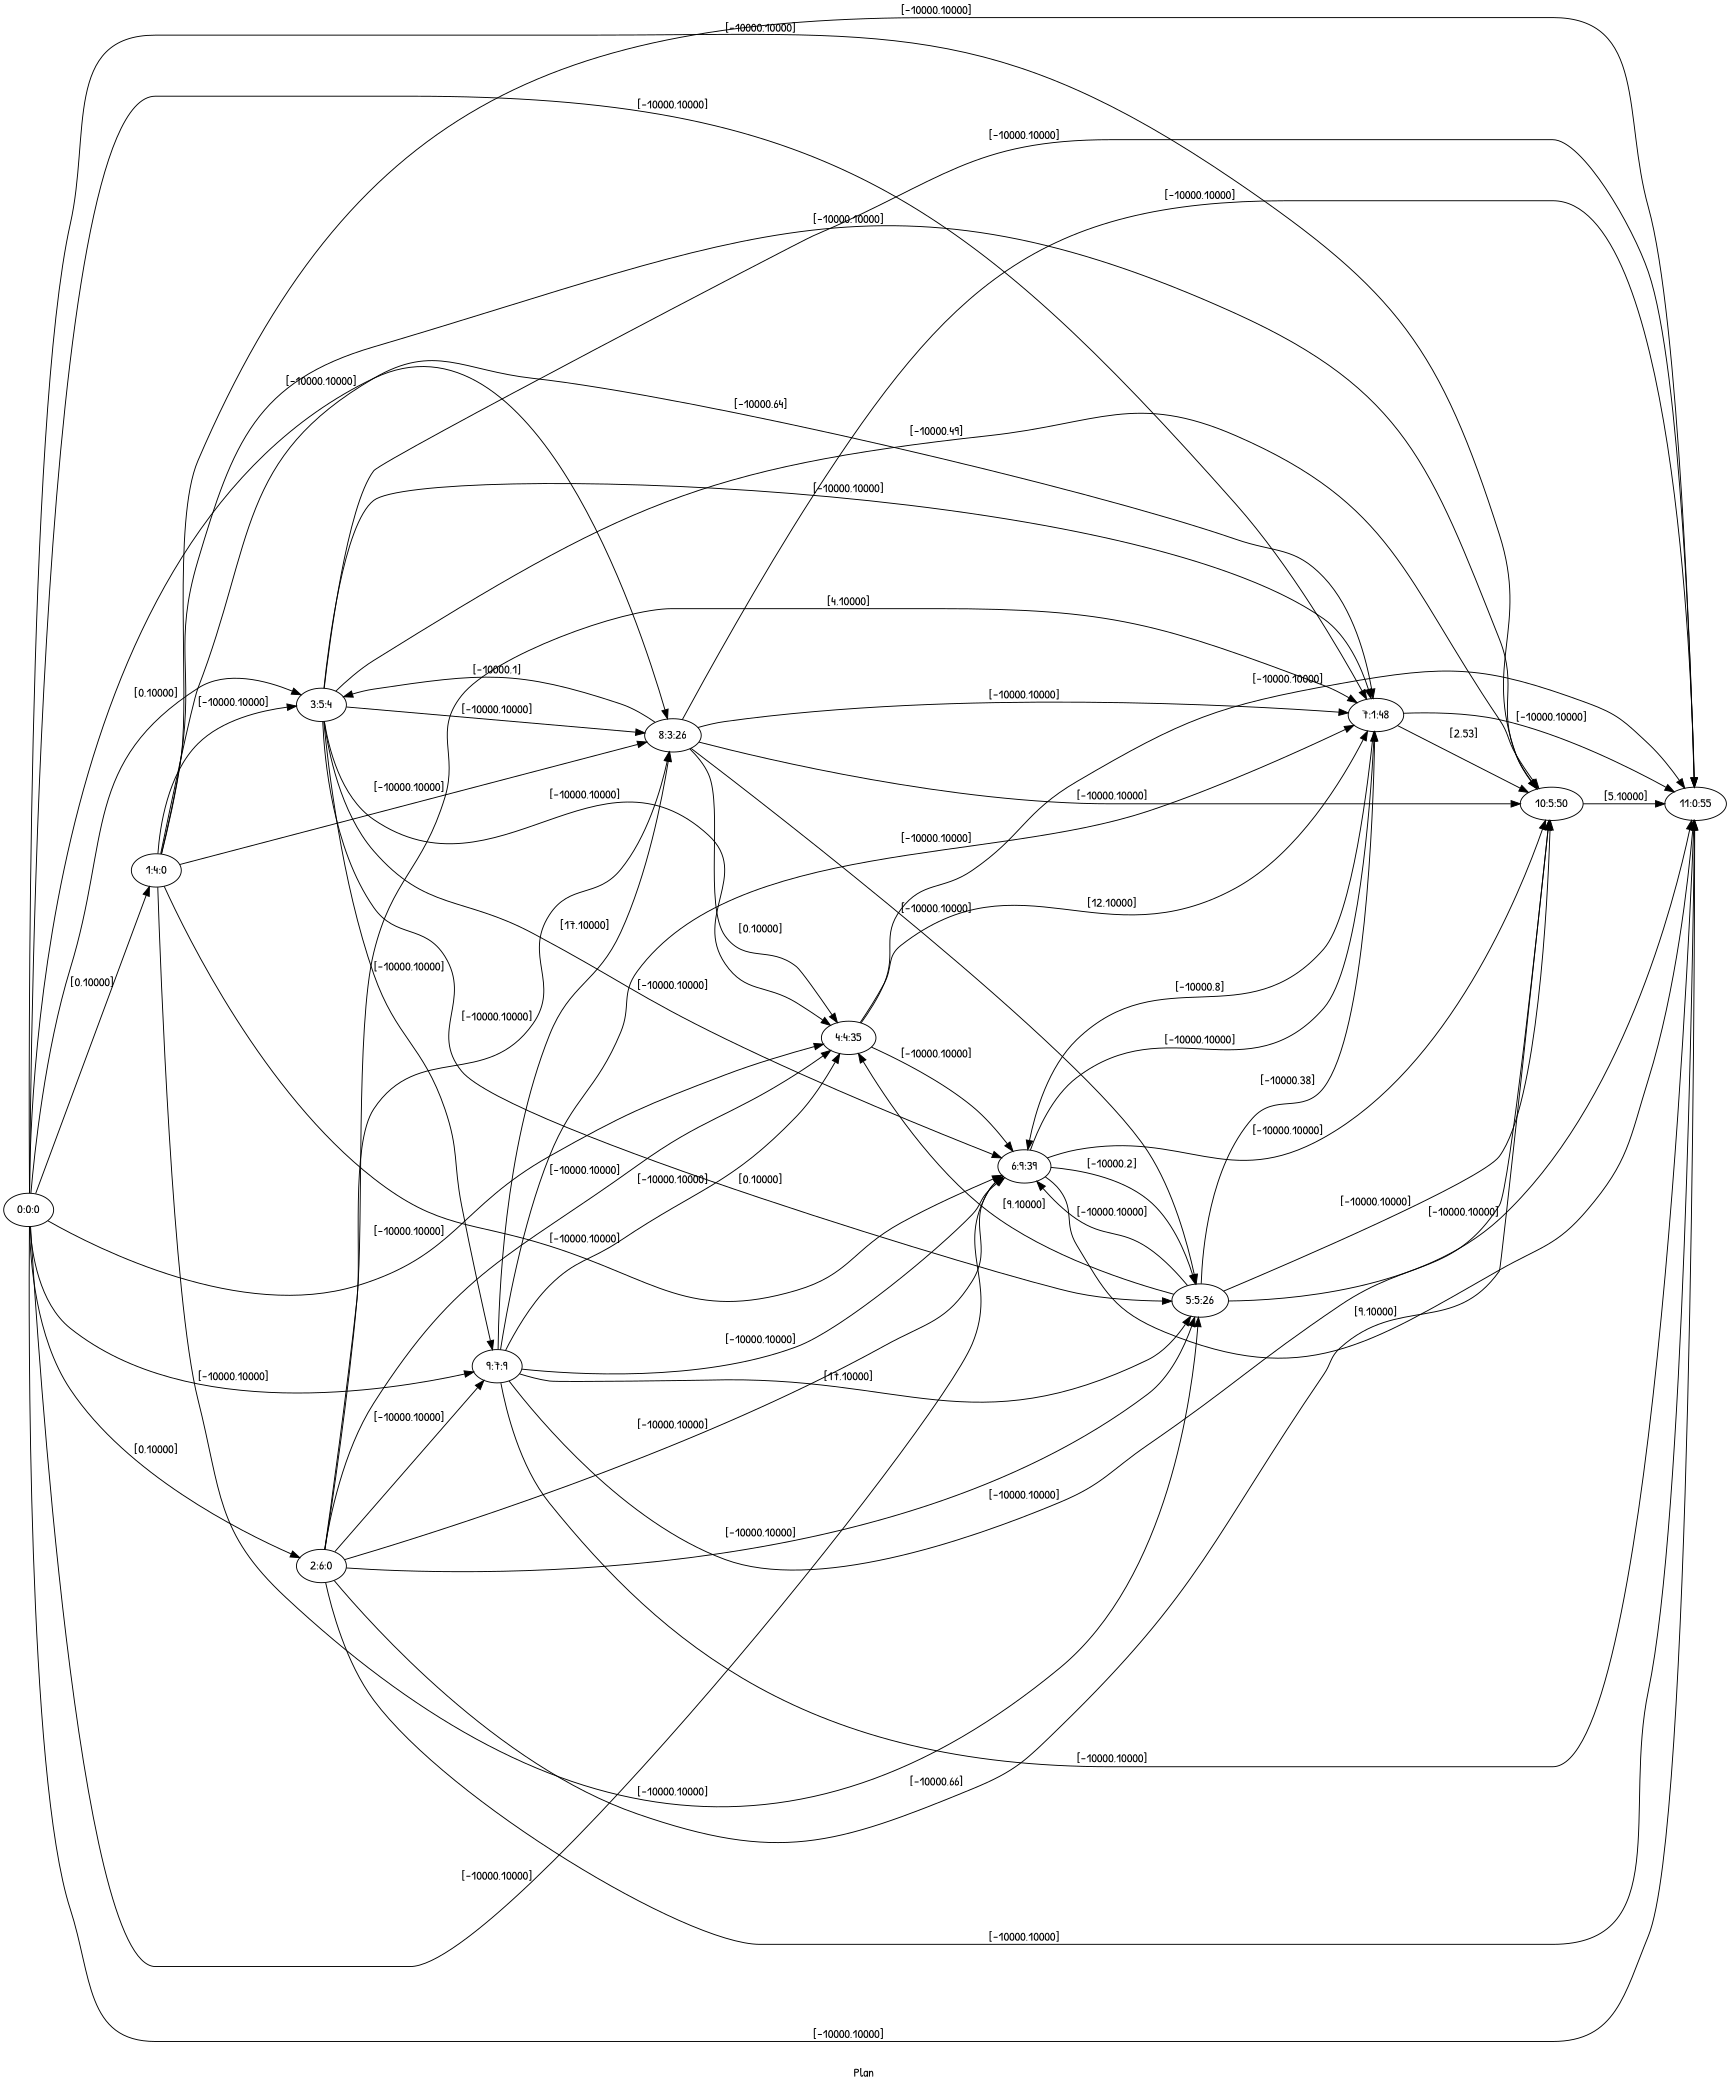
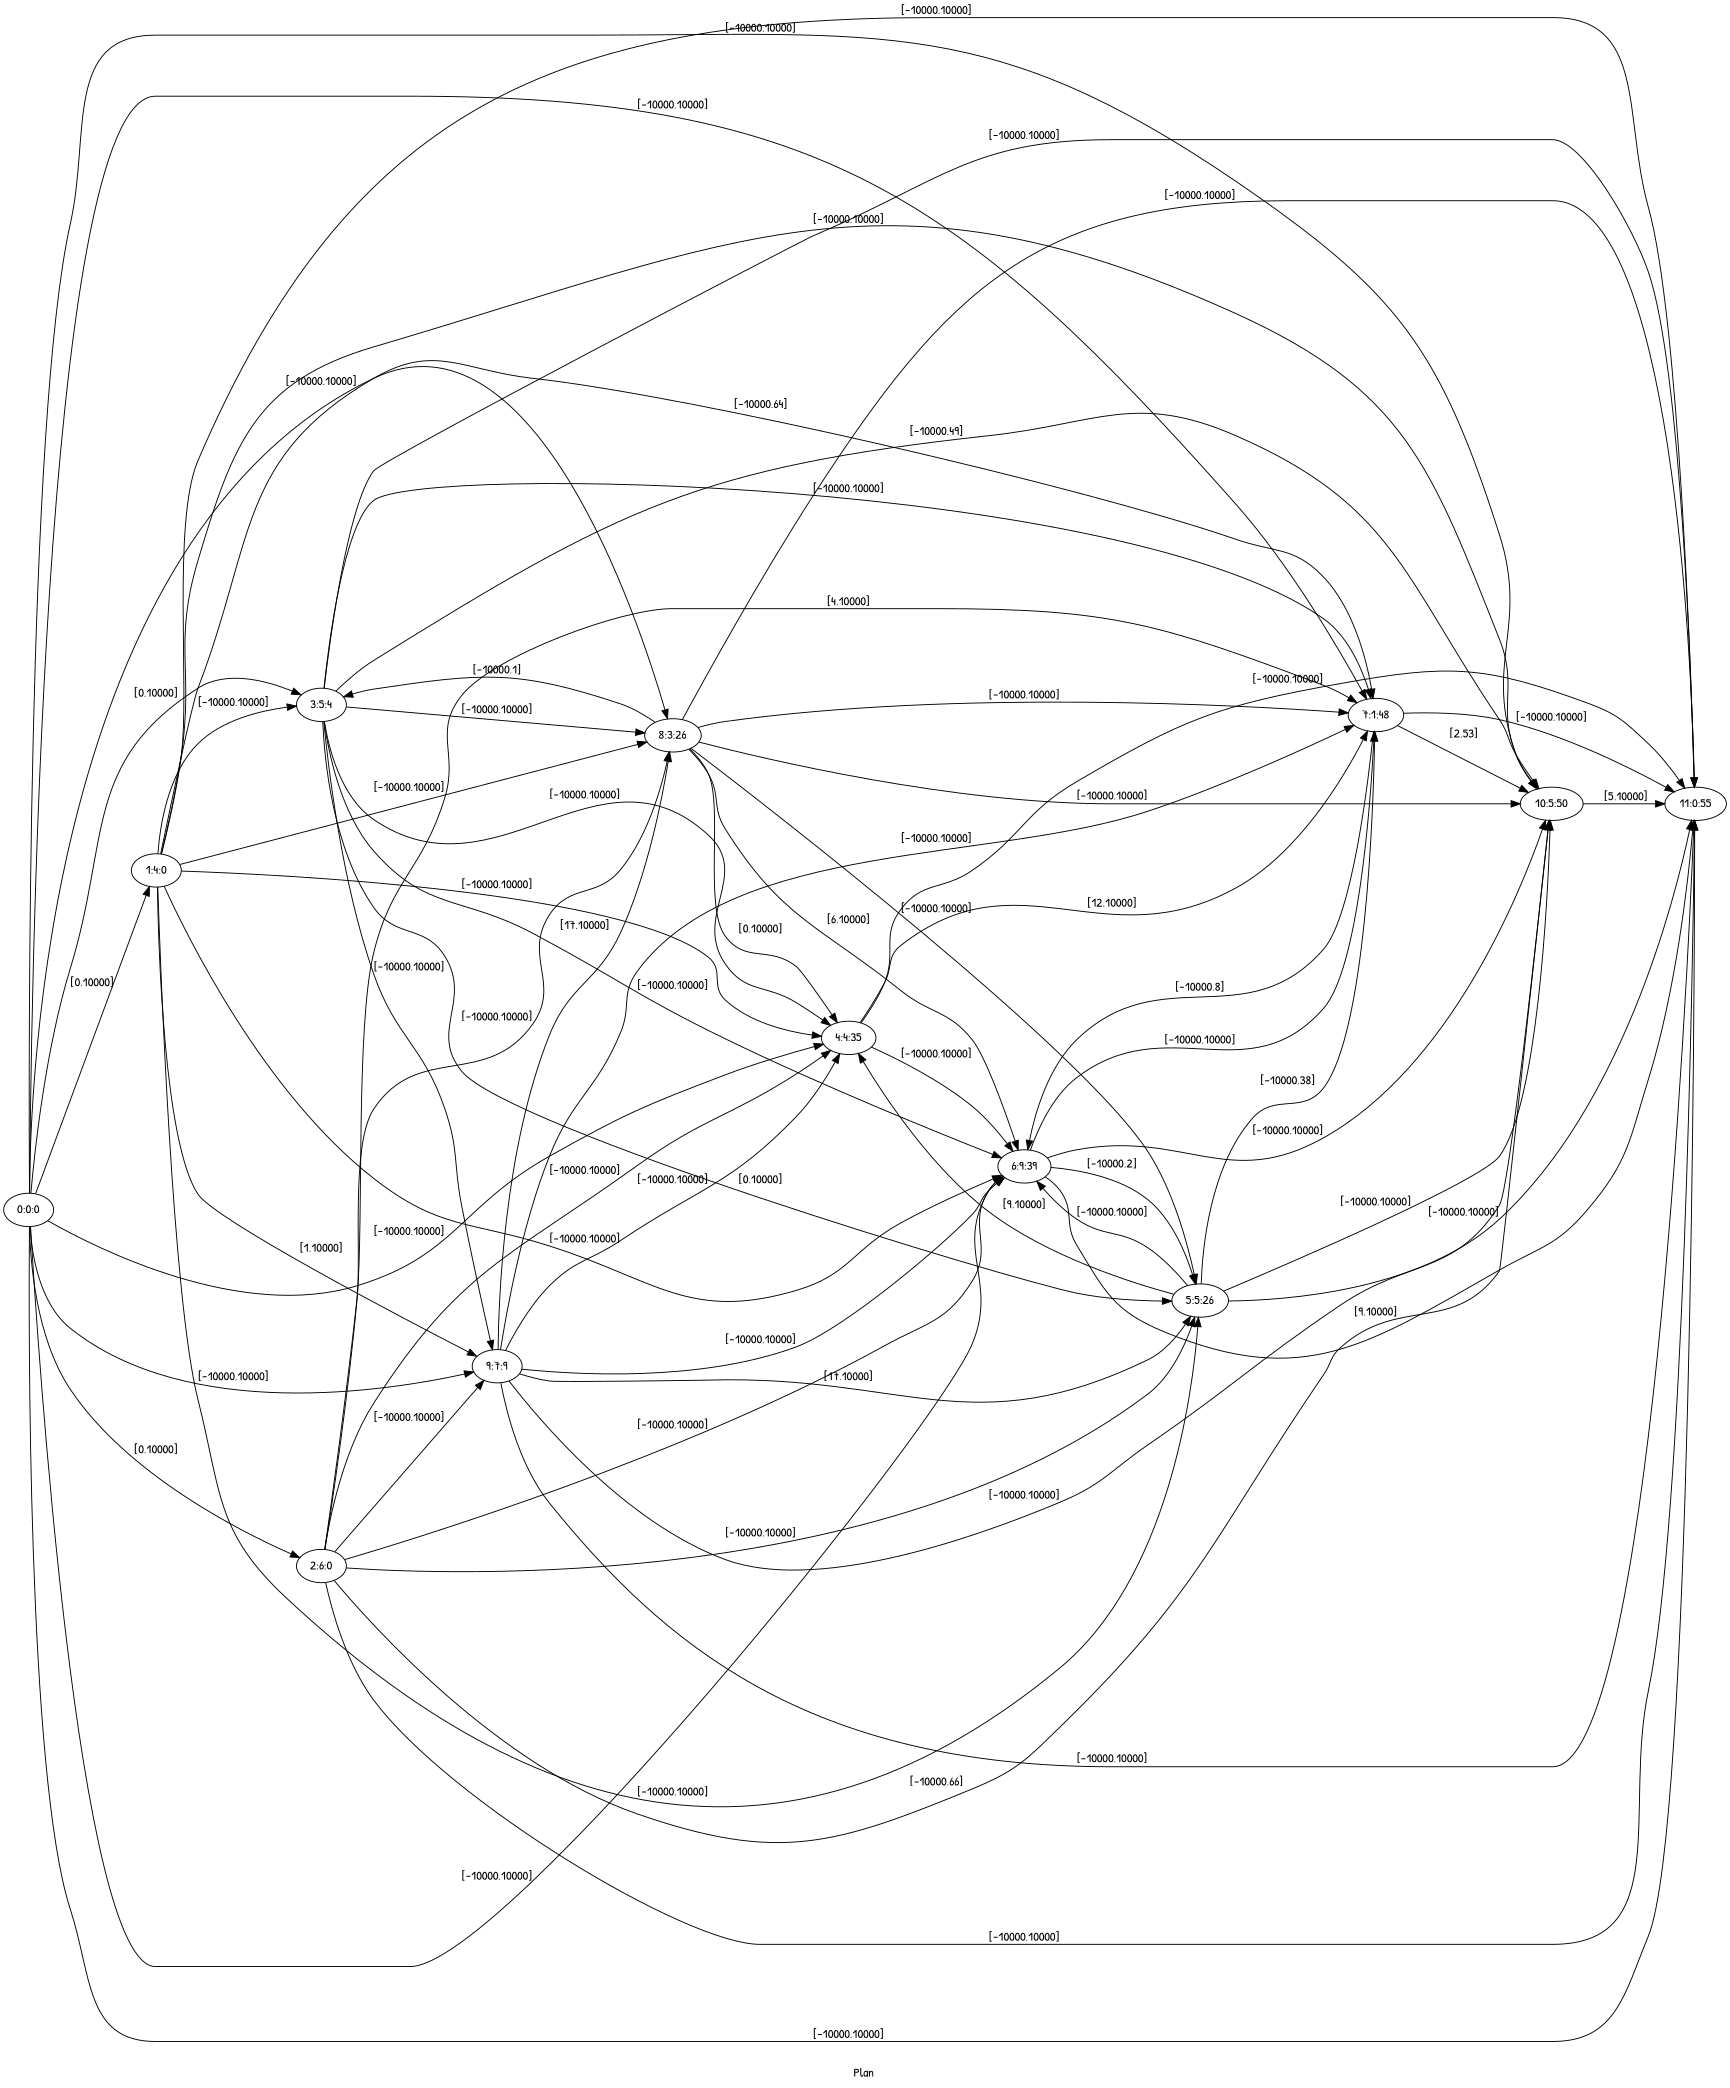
  digraph {
    fldt=0.240111
    fontname="Patrick Hand"
    label="Plan "
    nodesep=.45
    rankdir=LR
    node [fontname="Patrick Hand"]
    edge [fontname="Patrick Hand"]
    "0:0:0"
    "1:4:0"
    "2:6:0"
    "3:5:4"
    "4:4:35"
    "6:9:39"
    "7:1:48"
    "8:3:26"
    "9:7:9"
    "10:5:50"
    "11:0:55"
    "5:5:26"
    "0:0:0" -> "1:4:0" [label="[0,10000]"]
    "0:0:0" -> "2:6:0" [label="[0,10000]"]
    "0:0:0" -> "3:5:4" [label="[0,10000]"]
    "0:0:0" -> "4:4:35" [label="[-10000,10000]"]
    "0:0:0" -> "6:9:39" [label="[-10000,10000]"]
    "0:0:0" -> "7:1:48" [label="[-10000,10000]"]
    "0:0:0" -> "8:3:26" [label="[-10000,10000]"]
    "0:0:0" -> "9:7:9" [label="[-10000,10000]"]
    "0:0:0" -> "10:5:50" [label="[-10000,10000]"]
    "0:0:0" -> "11:0:55" [label="[-10000,10000]"]
    "1:4:0" -> "3:5:4" [label="[-10000,10000]"]
+   "1:4:0" -> "4:4:35" [label="[-10000,10000]"]
    "1:4:0" -> "6:9:39" [label="[-10000,10000]"]
    "1:4:0" -> "7:1:48" [label="[-10000,64]"]
    "1:4:0" -> "8:3:26" [label="[-10000,10000]"]
+   "1:4:0" -> "9:7:9" [label="[1,10000]"]
    "1:4:0" -> "10:5:50" [label="[-10000,10000]"]
    "1:4:0" -> "11:0:55" [label="[-10000,10000]"]
    "1:4:0" -> "5:5:26" [label="[-10000,10000]"]
    "2:6:0" -> "4:4:35" [label="[-10000,10000]"]
    "2:6:0" -> "6:9:39" [label="[-10000,10000]"]
    "2:6:0" -> "7:1:48" [label="[4,10000]"]
    "2:6:0" -> "8:3:26" [label="[-10000,10000]"]
    "2:6:0" -> "9:7:9" [label="[-10000,10000]"]
    "2:6:0" -> "10:5:50" [label="[-10000,66]"]
    "2:6:0" -> "11:0:55" [label="[-10000,10000]"]
    "2:6:0" -> "5:5:26" [label="[-10000,10000]"]
    "3:5:4" -> "4:4:35" [label="[-10000,10000]"]
    "3:5:4" -> "6:9:39" [label="[-10000,10000]"]
    "3:5:4" -> "7:1:48" [label="[-10000,10000]"]
    "3:5:4" -> "8:3:26" [label="[-10000,10000]"]
    "3:5:4" -> "9:7:9" [label="[-10000,10000]"]
    "3:5:4" -> "10:5:50" [label="[-10000,49]"]
    "3:5:4" -> "11:0:55" [label="[-10000,10000]"]
    "3:5:4" -> "5:5:26" [label="[0,10000]"]
    "4:4:35" -> "6:9:39" [label="[-10000,10000]"]
    "4:4:35" -> "7:1:48" [label="[12,10000]"]
    "4:4:35" -> "11:0:55" [label="[-10000,10000]"]
    "6:9:39" -> "7:1:48" [label="[-10000,10000]"]
    "6:9:39" -> "10:5:50" [label="[-10000,10000]"]
    "6:9:39" -> "11:0:55" [label="[9,10000]"]
    "6:9:39" -> "5:5:26" [label="[-10000,2]"]
    "7:1:48" -> "6:9:39" [label="[-10000,8]"]
    "7:1:48" -> "10:5:50" [label="[2,53]"]
    "7:1:48" -> "11:0:55" [label="[-10000,10000]"]
    "8:3:26" -> "3:5:4" [label="[-10000,1]"]
    "8:3:26" -> "4:4:35" [label="[0,10000]"]
+   "8:3:26" -> "6:9:39" [label="[6,10000]"]
    "8:3:26" -> "7:1:48" [label="[-10000,10000]"]
    "8:3:26" -> "10:5:50" [label="[-10000,10000]"]
    "8:3:26" -> "11:0:55" [label="[-10000,10000]"]
    "8:3:26" -> "5:5:26" [label="[-10000,10000]"]
    "9:7:9" -> "4:4:35" [label="[-10000,10000]"]
    "9:7:9" -> "6:9:39" [label="[-10000,10000]"]
    "9:7:9" -> "7:1:48" [label="[-10000,10000]"]
    "9:7:9" -> "8:3:26" [label="[17,10000]"]
    "9:7:9" -> "10:5:50" [label="[-10000,10000]"]
    "9:7:9" -> "11:0:55" [label="[-10000,10000]"]
    "9:7:9" -> "5:5:26" [label="[17,10000]"]
    "10:5:50" -> "11:0:55" [label="[5,10000]"]
    "5:5:26" -> "4:4:35" [label="[9,10000]"]
    "5:5:26" -> "6:9:39" [label="[-10000,10000]"]
    "5:5:26" -> "7:1:48" [label="[-10000,38]"]
    "5:5:26" -> "10:5:50" [label="[-10000,10000]"]
    "5:5:26" -> "11:0:55" [label="[-10000,10000]"]
  }
